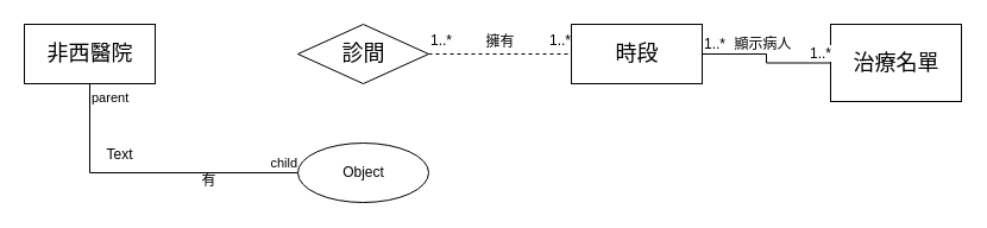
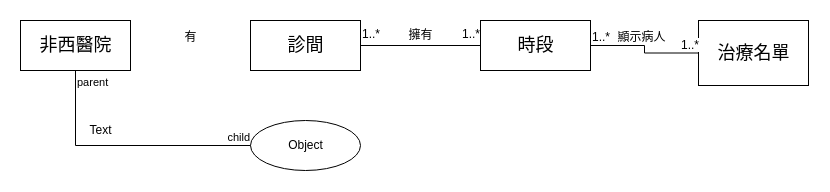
  <mxCell id="0" />
  <mxCell id="1" parent="0" />
  <mxCell id="2" value="&lt;font style=&quot;font-size: 18px&quot;&gt;非西醫院&lt;/font&gt;" style="html=1;" vertex="1" parent="1"><mxGeometry x="20" y="20" width="110" height="50" as="geometry" /></mxCell>
- <mxCell id="3" value="&lt;font style=&quot;font-size: 18px&quot;&gt;診間&lt;/font&gt;" style="rhombus;html=1;" vertex="1" parent="1"><mxGeometry x="250" y="20" width="110" height="50" as="geometry" /></mxCell>
+ <mxCell id="3" value="&lt;font style=&quot;font-size: 18px&quot;&gt;診間&lt;/font&gt;" style="html=1;" vertex="1" parent="1"><mxGeometry x="250" y="20" width="110" height="50" as="geometry" /></mxCell>
  <mxCell id="4" value="Object" style="ellipse;html=1;" vertex="1" parent="1"><mxGeometry x="250" y="120" width="110" height="50" as="geometry" /></mxCell>
  <mxCell id="5" value="" style="endArrow=none;html=1;edgeStyle=orthogonalEdgeStyle;rounded=0;exitX=0.5;exitY=1;exitDx=0;exitDy=0;entryX=0;entryY=0.5;entryDx=0;entryDy=0;" edge="1" parent="1" source="2" target="4"><mxGeometry relative="1" as="geometry"><mxPoint x="50" y="190" as="sourcePoint" /><mxPoint x="210" y="190" as="targetPoint" /></mxGeometry></mxCell>
  <mxCell id="6" value="parent" style="edgeLabel;resizable=0;html=1;align=left;verticalAlign=bottom;" connectable="0" vertex="1" parent="5"><mxGeometry x="-1" relative="1" as="geometry"><mxPoint y="20" as="offset" /></mxGeometry></mxCell>
  <mxCell id="7" value="child" style="edgeLabel;resizable=0;html=1;align=right;verticalAlign=bottom;" connectable="0" vertex="1" parent="5"><mxGeometry x="1" relative="1" as="geometry" /></mxCell>
  <mxCell id="8" value="Text" style="text;html=1;align=center;verticalAlign=middle;resizable=0;points=[];autosize=1;strokeColor=none;fillColor=none;" vertex="1" parent="1"><mxGeometry x="80" y="120" width="40" height="20" as="geometry" /></mxCell>
- <mxCell id="9" value="&lt;font style=&quot;font-size: 12px&quot;&gt;有&lt;/font&gt;" style="text;html=1;align=center;verticalAlign=middle;resizable=0;points=[];autosize=1;strokeColor=none;fillColor=none;fontSize=18;" vertex="1" parent="1"><mxGeometry x="160" y="135" width="30" height="30" as="geometry" /></mxCell>
+ <mxCell id="9" value="&lt;font style=&quot;font-size: 12px&quot;&gt;有&lt;/font&gt;" style="text;html=1;align=center;verticalAlign=middle;resizable=0;points=[];autosize=1;strokeColor=none;fillColor=none;fontSize=18;" vertex="1" parent="1"><mxGeometry x="175" y="20" width="30" height="30" as="geometry" /></mxCell>
  <mxCell id="10" value="時段" style="html=1;fontSize=18;" vertex="1" parent="1"><mxGeometry x="480" y="20" width="110" height="50" as="geometry" /></mxCell>
- <mxCell id="11" value="" style="endArrow=none;html=1;edgeStyle=orthogonalEdgeStyle;rounded=0;fontSize=18;exitX=1;exitY=0.5;exitDx=0;exitDy=0;entryX=0;entryY=0.5;entryDx=0;entryDy=0;dashed=1;" edge="1" parent="1" source="3" target="10"><mxGeometry relative="1" as="geometry"><mxPoint x="440" y="180" as="sourcePoint" /><mxPoint x="500" y="190" as="targetPoint" /></mxGeometry></mxCell>
+ <mxCell id="11" value="" style="endArrow=none;html=1;edgeStyle=orthogonalEdgeStyle;rounded=0;fontSize=18;exitX=1;exitY=0.5;exitDx=0;exitDy=0;entryX=0;entryY=0.5;entryDx=0;entryDy=0;" edge="1" parent="1" source="3" target="10"><mxGeometry relative="1" as="geometry"><mxPoint x="440" y="180" as="sourcePoint" /><mxPoint x="500" y="190" as="targetPoint" /></mxGeometry></mxCell>
  <mxCell id="12" value="&lt;font style=&quot;font-size: 12px&quot;&gt;1..*&lt;/font&gt;" style="edgeLabel;resizable=0;html=1;align=left;verticalAlign=bottom;fontSize=18;" connectable="0" vertex="1" parent="11"><mxGeometry x="-1" relative="1" as="geometry" /></mxCell>
  <mxCell id="13" value="&lt;font style=&quot;font-size: 12px&quot;&gt;1..*&lt;/font&gt;" style="edgeLabel;resizable=0;html=1;align=right;verticalAlign=bottom;fontSize=18;" connectable="0" vertex="1" parent="11"><mxGeometry x="1" relative="1" as="geometry" /></mxCell>
  <mxCell id="14" value="擁有" style="text;html=1;align=center;verticalAlign=middle;resizable=0;points=[];autosize=1;strokeColor=none;fillColor=none;fontSize=12;" vertex="1" parent="1"><mxGeometry x="400" y="25" width="40" height="20" as="geometry" /></mxCell>
  <mxCell id="15" value="&lt;font style=&quot;font-size: 18px&quot;&gt;治療名單&lt;/font&gt;" style="html=1;fontSize=12;" vertex="1" parent="1"><mxGeometry x="698" y="20" width="110" height="65" as="geometry" /></mxCell>
  <mxCell id="16" value="" style="endArrow=none;html=1;edgeStyle=orthogonalEdgeStyle;rounded=0;fontSize=12;exitX=1;exitY=0.5;exitDx=0;exitDy=0;entryX=0;entryY=0.5;entryDx=0;entryDy=0;" edge="1" parent="1" source="10" target="15"><mxGeometry relative="1" as="geometry"><mxPoint x="631" y="170" as="sourcePoint" /><mxPoint x="791" y="170" as="targetPoint" /></mxGeometry></mxCell>
  <mxCell id="17" value="1..*" style="edgeLabel;resizable=0;html=1;align=left;verticalAlign=bottom;fontSize=12;" connectable="0" vertex="1" parent="16"><mxGeometry x="-1" relative="1" as="geometry" /></mxCell>
  <mxCell id="18" value="1..*" style="edgeLabel;resizable=0;html=1;align=right;verticalAlign=bottom;fontSize=12;" connectable="0" vertex="1" parent="16"><mxGeometry x="1" relative="1" as="geometry" /></mxCell>
  <mxCell id="19" value="&lt;font style=&quot;font-size: 12px&quot;&gt;顯示病人&lt;/font&gt;" style="text;html=1;align=center;verticalAlign=middle;resizable=0;points=[];autosize=1;strokeColor=none;fillColor=none;fontSize=18;" vertex="1" parent="1"><mxGeometry x="611" y="20" width="60" height="30" as="geometry" /></mxCell>
